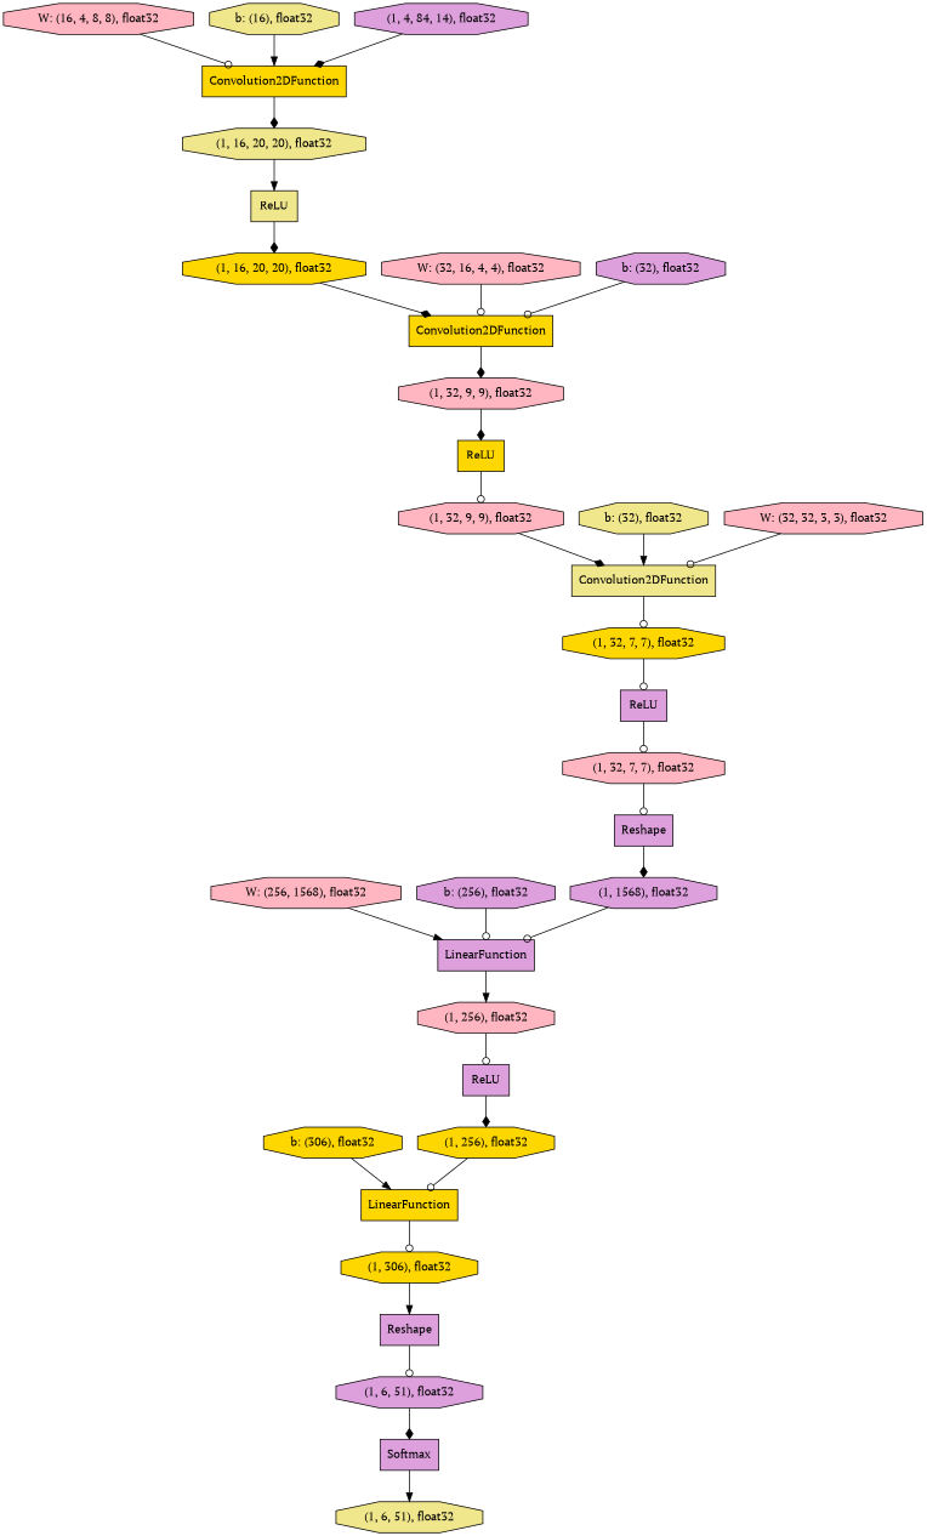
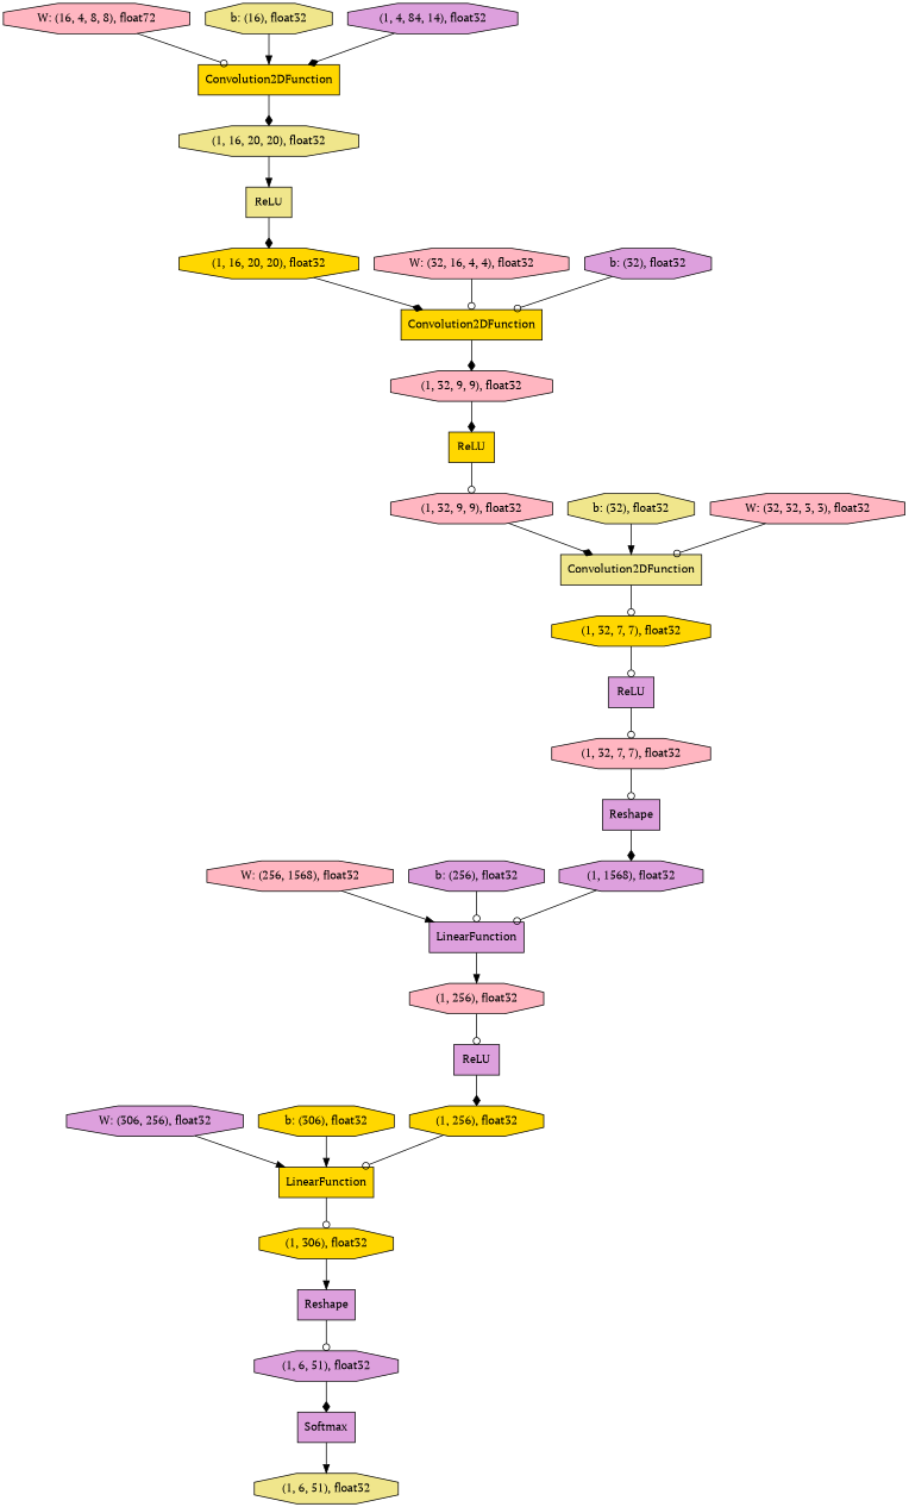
  digraph {
    fontname="PT Serif"
    rankdir=TB
    node [fillcolor=plum fontname="PT Serif" shape=octagon style=filled]
    edge [arrowhead=odot fontname="PT Serif"]
    n1 [fillcolor=khaki label=Convolution2DFunction shape=record]
    n2 [fillcolor=gold label="(1, 32, 7, 7), float32"]
    n3 [label=ReLU shape=record]
    n4 [fillcolor=lightpink label="(1, 32, 9, 9), float32"]
    n5 [fillcolor=khaki label="b: (32), float32"]
    n6 [fillcolor=khaki label=ReLU shape=record]
    n7 [fillcolor=gold label="(1, 16, 20, 20), float32"]
    n8 [fillcolor=gold label=Convolution2DFunction shape=record]
    n9 [fillcolor=gold label=Convolution2DFunction shape=record]
    n10 [fillcolor=khaki label="(1, 16, 20, 20), float32"]
+   n11 [label="W: (306, 256), float32"]
    n12 [fillcolor=gold label=LinearFunction shape=record]
    n13 [fillcolor=gold label="(1, 306), float32"]
    n14 [label=ReLU shape=record]
    n15 [fillcolor=gold label="(1, 256), float32"]
    n16 [fillcolor=lightpink label="(1, 32, 7, 7), float32"]
    n17 [fillcolor=lightpink label="(1, 32, 9, 9), float32"]
    n18 [fillcolor=gold label=ReLU shape=record]
    n19 [fillcolor=lightpink label="W: (256, 1568), float32"]
    n20 [label=LinearFunction shape=record]
    n21 [fillcolor=lightpink label="(1, 256), float32"]
    n22 [label=Reshape shape=record]
    n23 [label="(1, 1568), float32"]
-   n24 [fillcolor=lightpink label="W: (16, 4, 8, 8), float32"]
+   n24 [fillcolor=lightpink label="W: (16, 4, 8, 8), float72"]
    n25 [label="b: (256), float32"]
    n26 [fillcolor=khaki label="b: (16), float32"]
    n27 [label=Reshape shape=record]
    n28 [label="(1, 6, 51), float32"]
    n29 [label=Softmax shape=record]
    n30 [fillcolor=lightpink label="W: (32, 16, 4, 4), float32"]
    n31 [fillcolor=gold label="b: (306), float32"]
    n32 [label="(1, 4, 84, 14), float32"]
    n33 [fillcolor=khaki label="(1, 6, 51), float32"]
    n34 [label="b: (32), float32"]
    n35 [fillcolor=lightpink label="W: (32, 32, 3, 3), float32"]
    n1 -> n2
    n2 -> n3
    n3 -> n16
    n4 -> n1 [arrowhead=diamond]
    n5 -> n1 [arrowhead=normal]
    n6 -> n7 [arrowhead=diamond]
    n7 -> n8 [arrowhead=diamond]
    n8 -> n17 [arrowhead=diamond]
    n9 -> n10 [arrowhead=diamond]
    n10 -> n6 [arrowhead=normal]
+   n11 -> n12 [arrowhead=normal]
    n12 -> n13
    n13 -> n27 [arrowhead=normal]
    n14 -> n15 [arrowhead=diamond]
    n15 -> n12
    n16 -> n22
    n17 -> n18 [arrowhead=diamond]
    n18 -> n4
    n19 -> n20 [arrowhead=normal]
    n20 -> n21 [arrowhead=normal]
    n21 -> n14
    n22 -> n23 [arrowhead=diamond]
    n23 -> n20
    n24 -> n9
    n25 -> n20
    n26 -> n9 [arrowhead=normal]
    n27 -> n28
    n28 -> n29 [arrowhead=diamond]
    n29 -> n33 [arrowhead=normal]
    n30 -> n8
    n31 -> n12 [arrowhead=normal]
    n32 -> n9 [arrowhead=diamond]
    n34 -> n8
    n35 -> n1
  }
